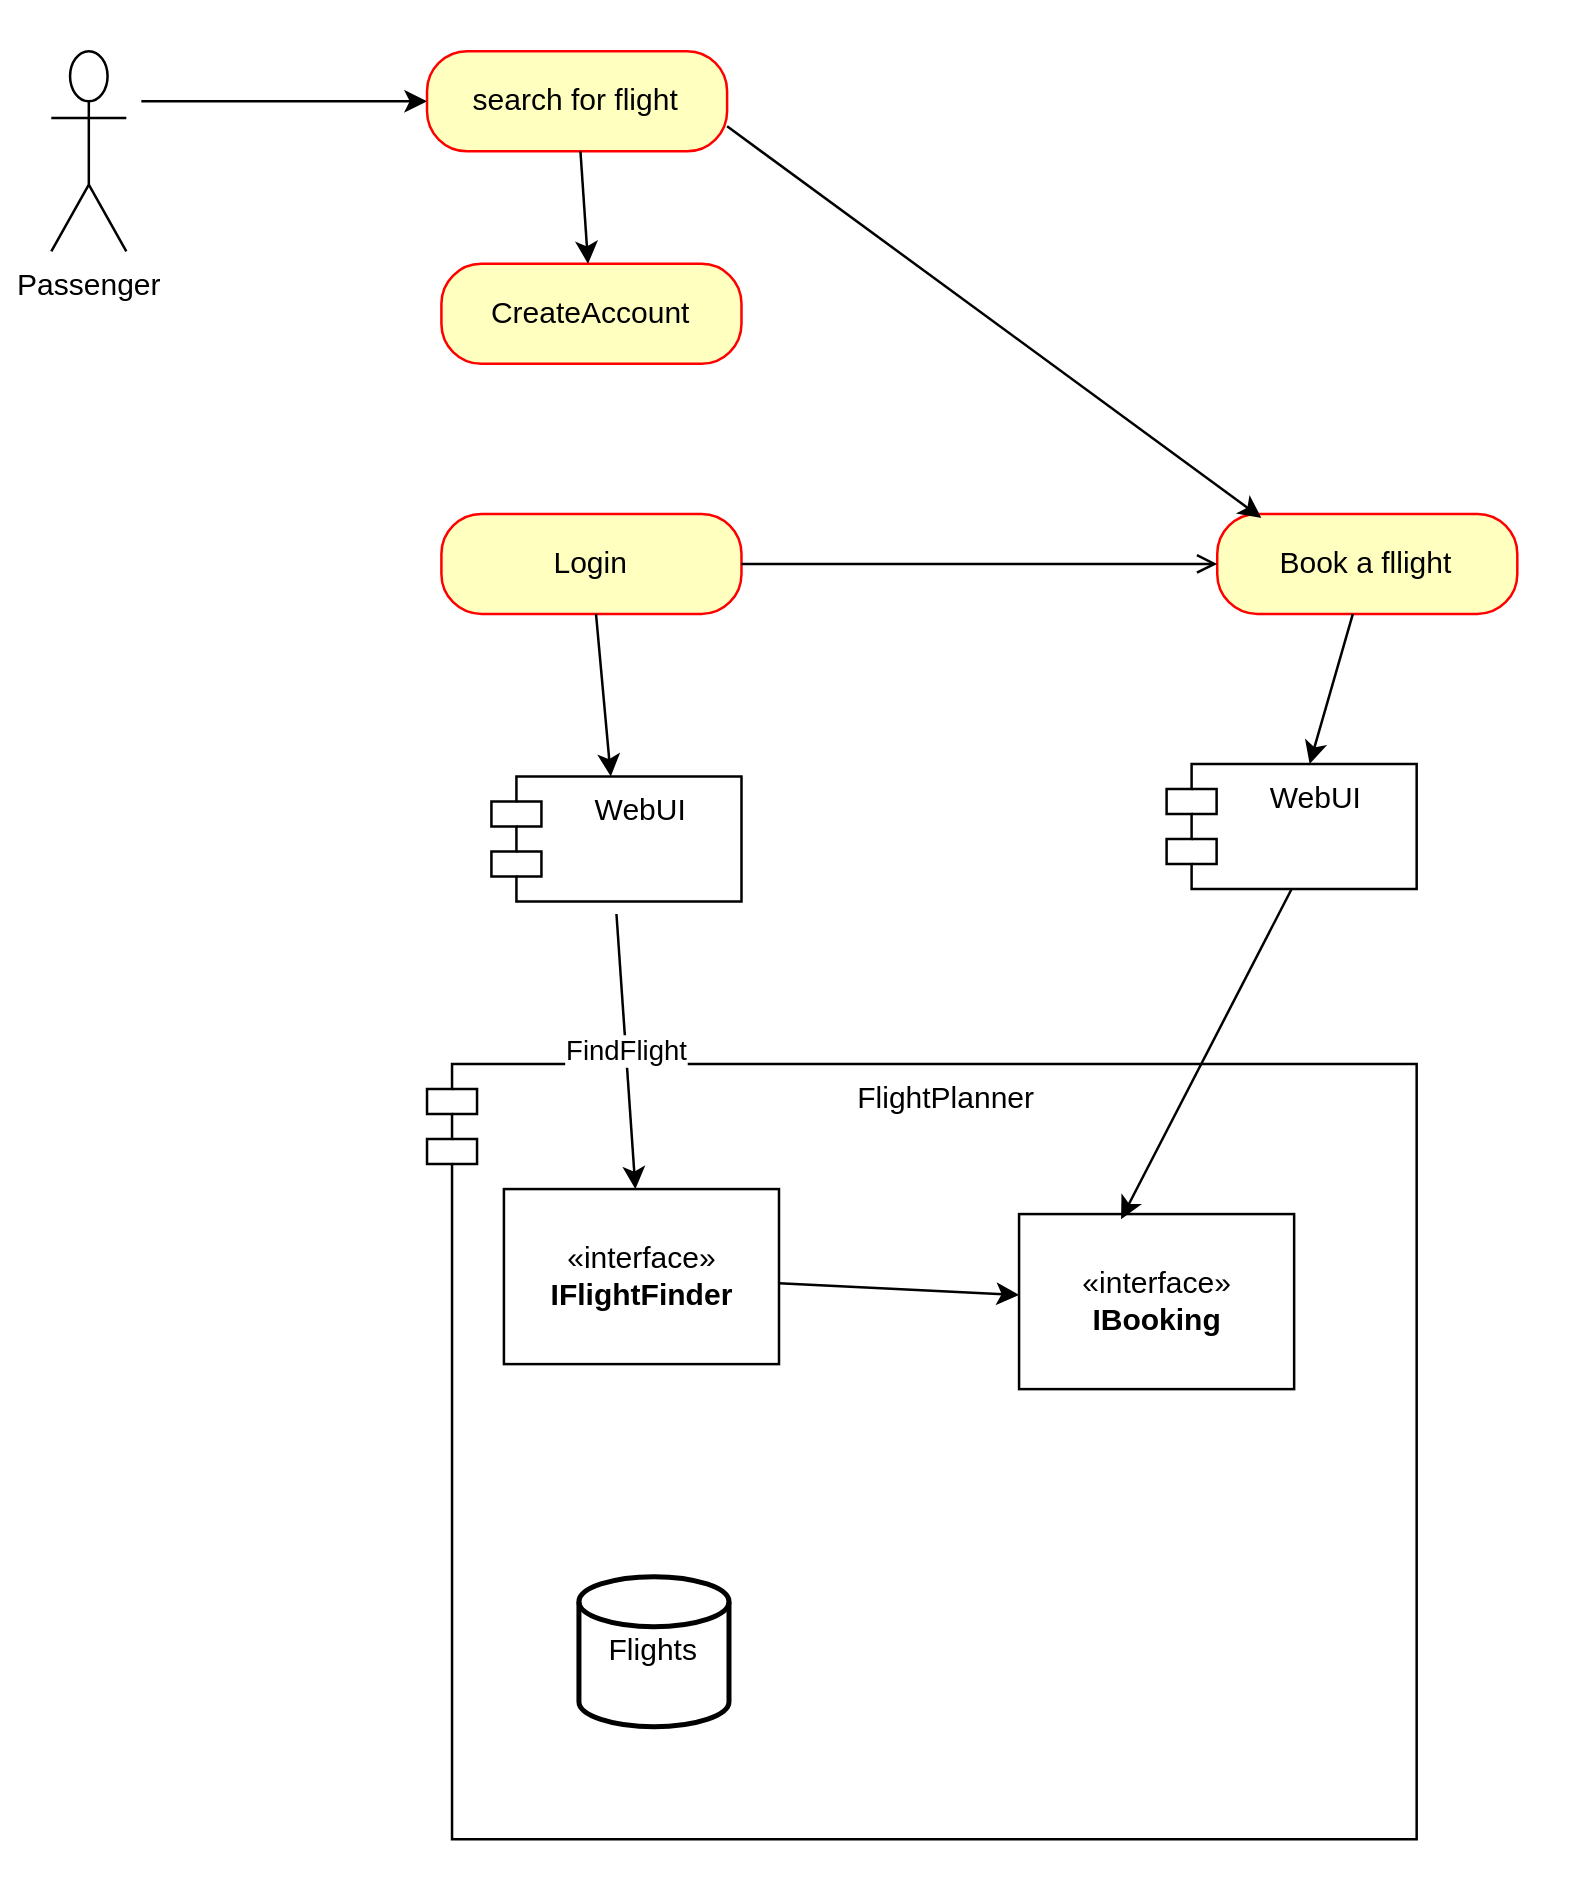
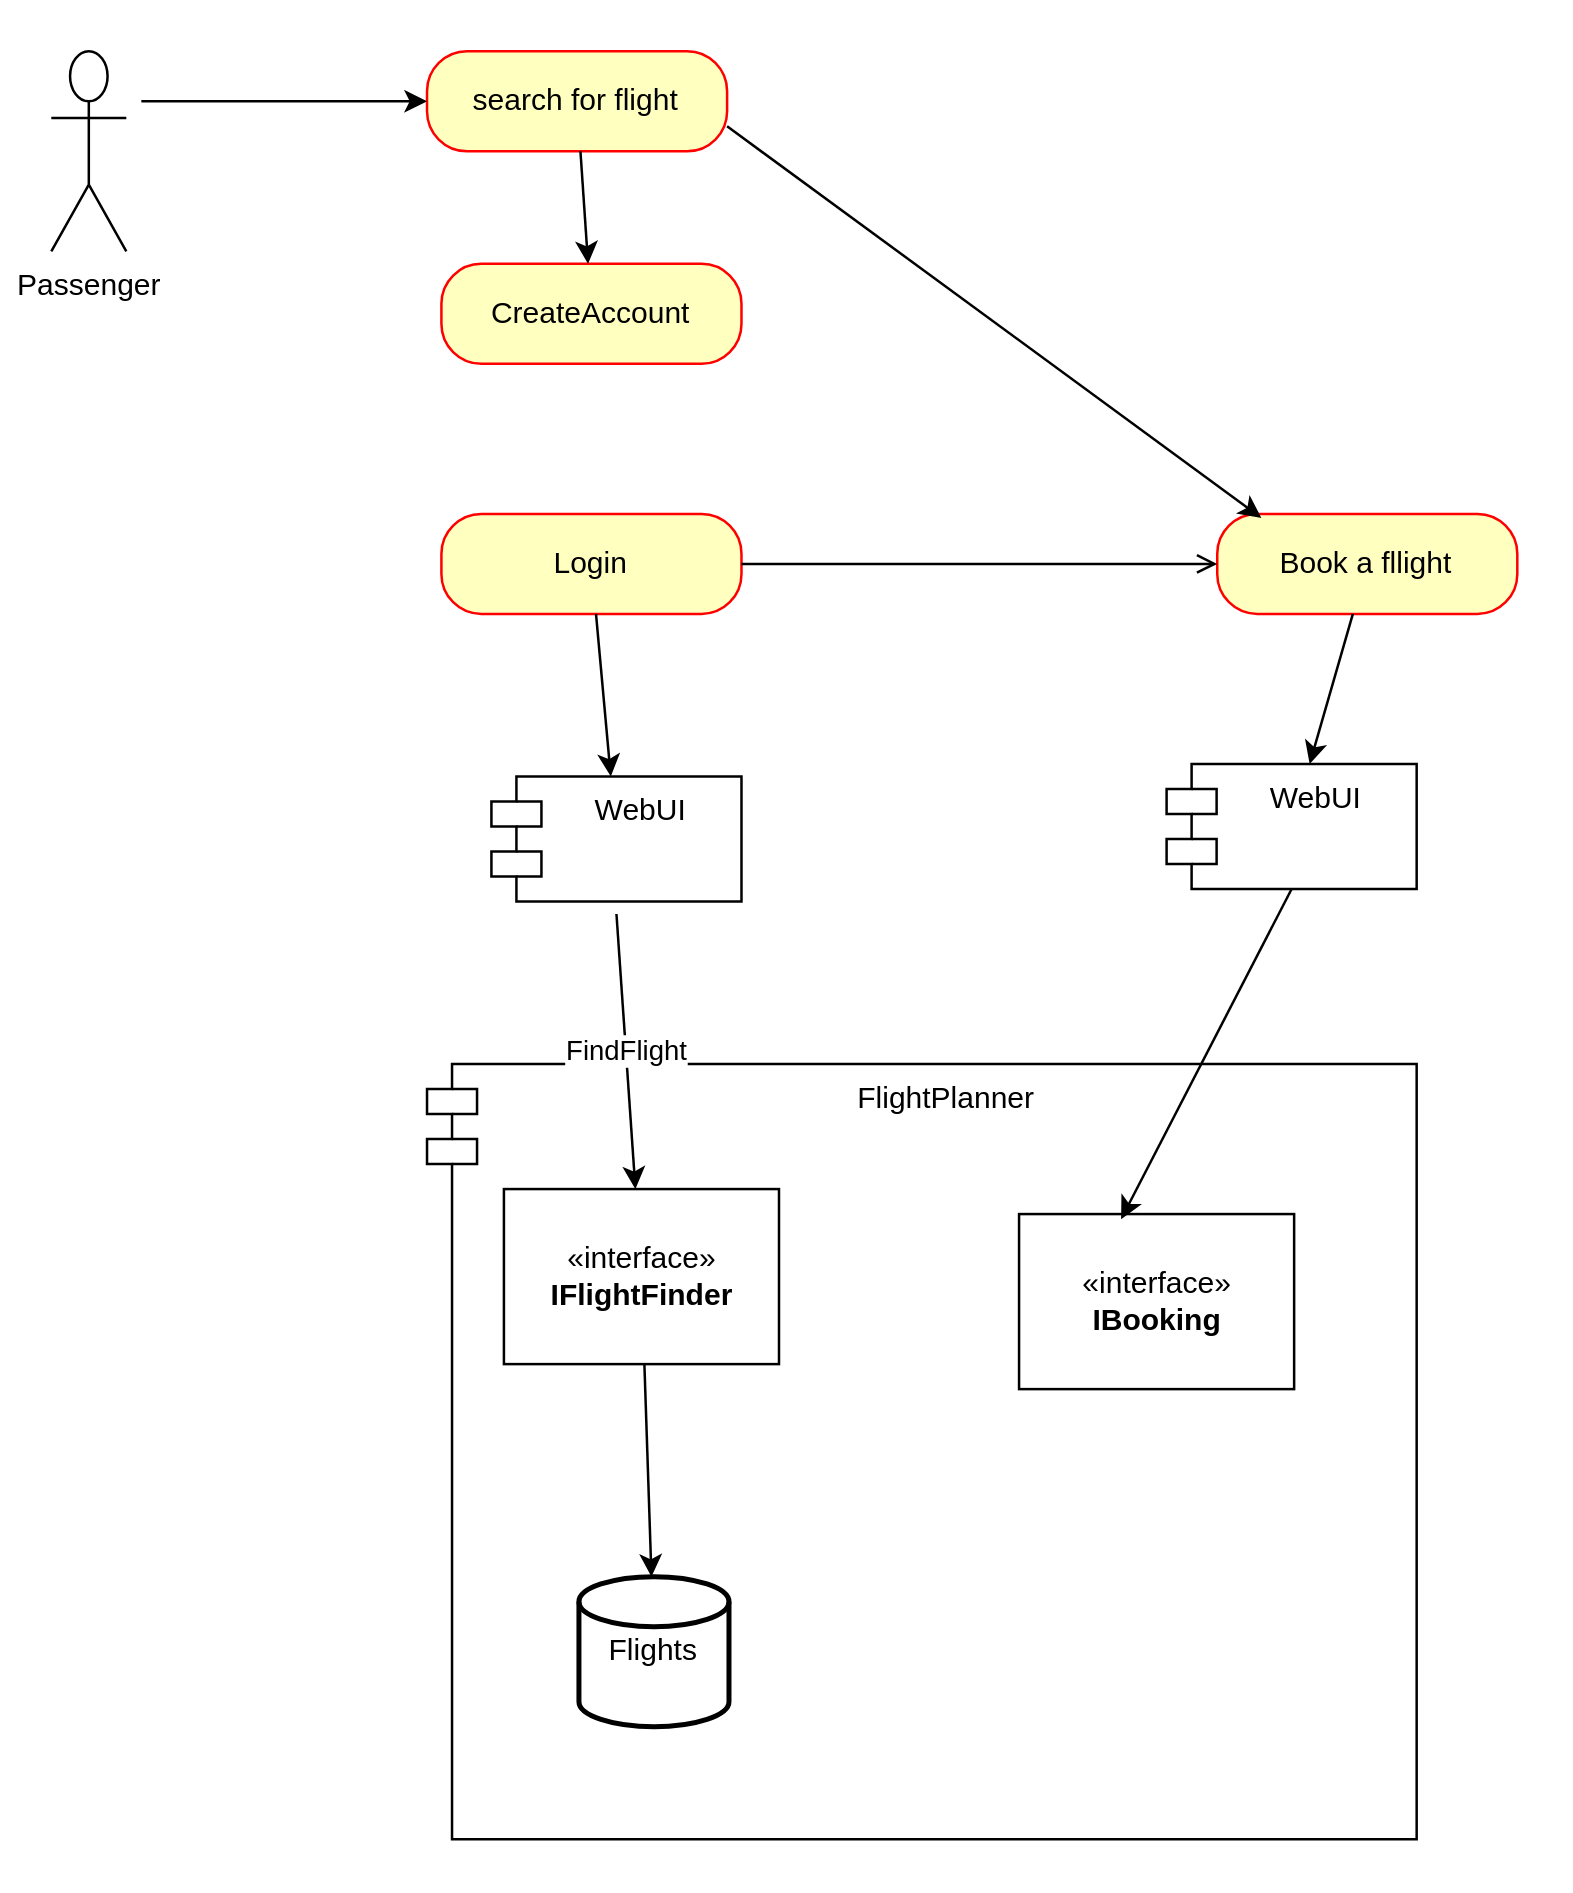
  <mxCell id="0" />
  <mxCell id="1" parent="0" />
  <mxCell id="2" value="Passenger" style="shape=umlActor;verticalLabelPosition=bottom;verticalAlign=top;html=1;" parent="1" vertex="1"><mxGeometry x="20" y="20" width="30" height="80" as="geometry" /></mxCell>
  <mxCell id="3" value="search for flight" style="rounded=1;whiteSpace=wrap;html=1;arcSize=40;fontColor=#000000;fillColor=#ffffc0;strokeColor=#ff0000;" parent="1" vertex="1"><mxGeometry x="170.25" y="20" width="120" height="40" as="geometry" /></mxCell>
  <mxCell id="4" value="WebUI" style="shape=module;align=left;spacingLeft=20;align=center;verticalAlign=top;" parent="1" vertex="1"><mxGeometry x="196" y="310" width="100" height="50" as="geometry" /></mxCell>
  <mxCell id="5" value="FlightPlanner" style="shape=module;align=left;spacingLeft=20;align=center;verticalAlign=top;" parent="1" vertex="1"><mxGeometry x="170.25" y="425" width="395.75" height="310" as="geometry" /></mxCell>
  <mxCell id="6" value="«interface»&lt;br&gt;&lt;b&gt;IFlightFinder&lt;/b&gt;" style="html=1;" parent="1" vertex="1"><mxGeometry x="201" y="475" width="110" height="70" as="geometry" /></mxCell>
  <mxCell id="7" value="Flights" style="strokeWidth=2;html=1;shape=mxgraph.flowchart.database;whiteSpace=wrap;" parent="1" vertex="1"><mxGeometry x="231" y="630" width="60" height="60" as="geometry" /></mxCell>
  <mxCell id="8" value="FindFlight" style="endArrow=classic;html=1;rounded=0;" parent="1" target="6" edge="1"><mxGeometry width="50" height="50" relative="1" as="geometry"><mxPoint x="246" y="365" as="sourcePoint" /><mxPoint x="416" y="455" as="targetPoint" /></mxGeometry></mxCell>
  <mxCell id="9" value="WebUI" style="shape=module;align=left;spacingLeft=20;align=center;verticalAlign=top;" parent="1" vertex="1"><mxGeometry x="466" y="305" width="100" height="50" as="geometry" /></mxCell>
  <mxCell id="10" value="«interface»&lt;br&gt;&lt;b&gt;IBooking&lt;/b&gt;" style="html=1;" parent="1" vertex="1"><mxGeometry x="407" y="485" width="110" height="70" as="geometry" /></mxCell>
  <mxCell id="11" value="" style="endArrow=classic;html=1;rounded=0;entryX=0.371;entryY=0.029;entryDx=0;entryDy=0;entryPerimeter=0;exitX=0.5;exitY=1;exitDx=0;exitDy=0;" parent="1" source="9" target="10" edge="1"><mxGeometry width="50" height="50" relative="1" as="geometry"><mxPoint x="366" y="435" as="sourcePoint" /><mxPoint x="416" y="385" as="targetPoint" /></mxGeometry></mxCell>
  <mxCell id="12" value="CreateAccount" style="rounded=1;whiteSpace=wrap;html=1;arcSize=40;fontColor=#000000;fillColor=#ffffc0;strokeColor=#ff0000;" parent="1" vertex="1"><mxGeometry x="176" y="105" width="120" height="40" as="geometry" /></mxCell>
  <mxCell id="13" value="Login" style="rounded=1;whiteSpace=wrap;html=1;arcSize=40;fontColor=#000000;fillColor=#ffffc0;strokeColor=#ff0000;" parent="1" vertex="1"><mxGeometry x="176" y="205" width="120" height="40" as="geometry" /></mxCell>
  <mxCell id="14" value="Book a fllight" style="rounded=1;whiteSpace=wrap;html=1;arcSize=40;fontColor=#000000;fillColor=#ffffc0;strokeColor=#ff0000;" parent="1" vertex="1"><mxGeometry x="486.25" y="205" width="120" height="40" as="geometry" /></mxCell>
  <mxCell id="15" value="" style="endArrow=classic;html=1;rounded=0;exitX=1;exitY=0.75;exitDx=0;exitDy=0;entryX=0.147;entryY=0.04;entryDx=0;entryDy=0;entryPerimeter=0;" parent="1" source="3" target="14" edge="1"><mxGeometry width="50" height="50" relative="1" as="geometry"><mxPoint x="366" y="255" as="sourcePoint" /><mxPoint x="416" y="205" as="targetPoint" /></mxGeometry></mxCell>
  <mxCell id="16" value="" style="endArrow=classic;html=1;rounded=0;" parent="1" source="3" target="12" edge="1"><mxGeometry width="50" height="50" relative="1" as="geometry"><mxPoint x="366" y="255" as="sourcePoint" /><mxPoint x="416" y="205" as="targetPoint" /></mxGeometry></mxCell>
  <mxCell id="17" value="" style="endArrow=classic;html=1;rounded=0;" parent="1" source="13" target="4" edge="1"><mxGeometry width="50" height="50" relative="1" as="geometry"><mxPoint x="366" y="255" as="sourcePoint" /><mxPoint x="416" y="205" as="targetPoint" /></mxGeometry></mxCell>
  <mxCell id="18" value="" style="endArrow=classic;html=1;rounded=0;" parent="1" source="14" target="9" edge="1"><mxGeometry width="50" height="50" relative="1" as="geometry"><mxPoint x="366" y="255" as="sourcePoint" /><mxPoint x="416" y="205" as="targetPoint" /></mxGeometry></mxCell>
  <mxCell id="19" value="" style="endArrow=open;html=1;rounded=0;" parent="1" source="13" target="14" edge="1"><mxGeometry width="50" height="50" relative="1" as="geometry"><mxPoint x="366" y="255" as="sourcePoint" /><mxPoint x="416" y="205" as="targetPoint" /></mxGeometry></mxCell>
  <mxCell id="20" value="" style="endArrow=classic;html=1;rounded=0;" parent="1" target="3" edge="1"><mxGeometry width="50" height="50" relative="1" as="geometry"><mxPoint x="56" y="40" as="sourcePoint" /><mxPoint x="416" y="205" as="targetPoint" /></mxGeometry></mxCell>
- <mxCell id="21" value="" style="endArrow=classic;html=1;rounded=0;" edge="1" parent="1" source="6" target="10"><mxGeometry width="50" height="50" relative="1" as="geometry"><mxPoint x="288" y="650" as="sourcePoint" /><mxPoint x="338" y="600" as="targetPoint" /></mxGeometry></mxCell>
+ <mxCell id="21" value="" style="endArrow=classic;html=1;rounded=0;" edge="1" parent="1" source="6" target="7"><mxGeometry width="50" height="50" relative="1" as="geometry"><mxPoint x="288" y="650" as="sourcePoint" /><mxPoint x="338" y="600" as="targetPoint" /></mxGeometry></mxCell>
